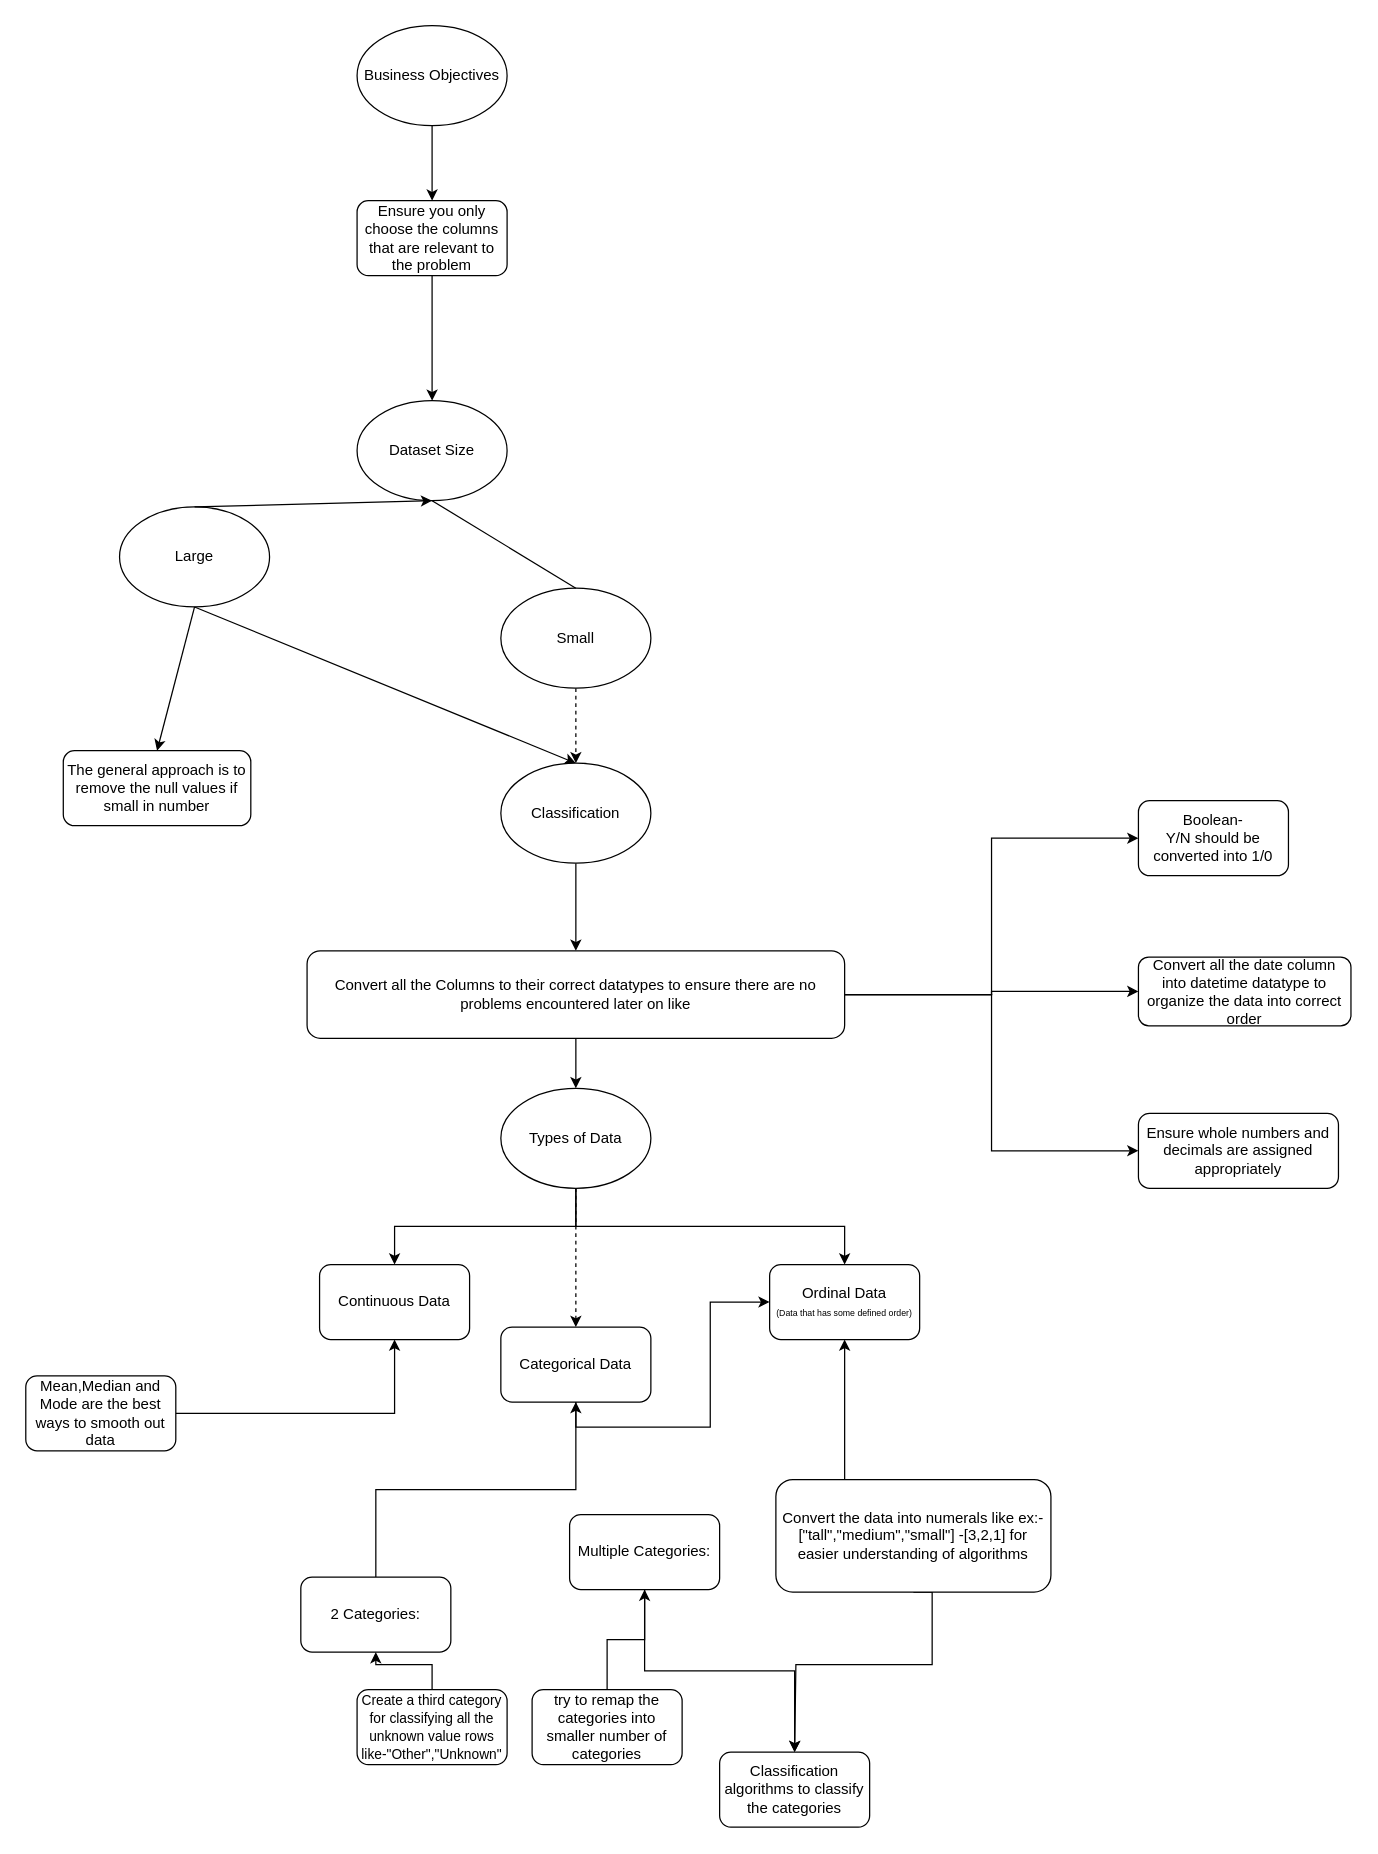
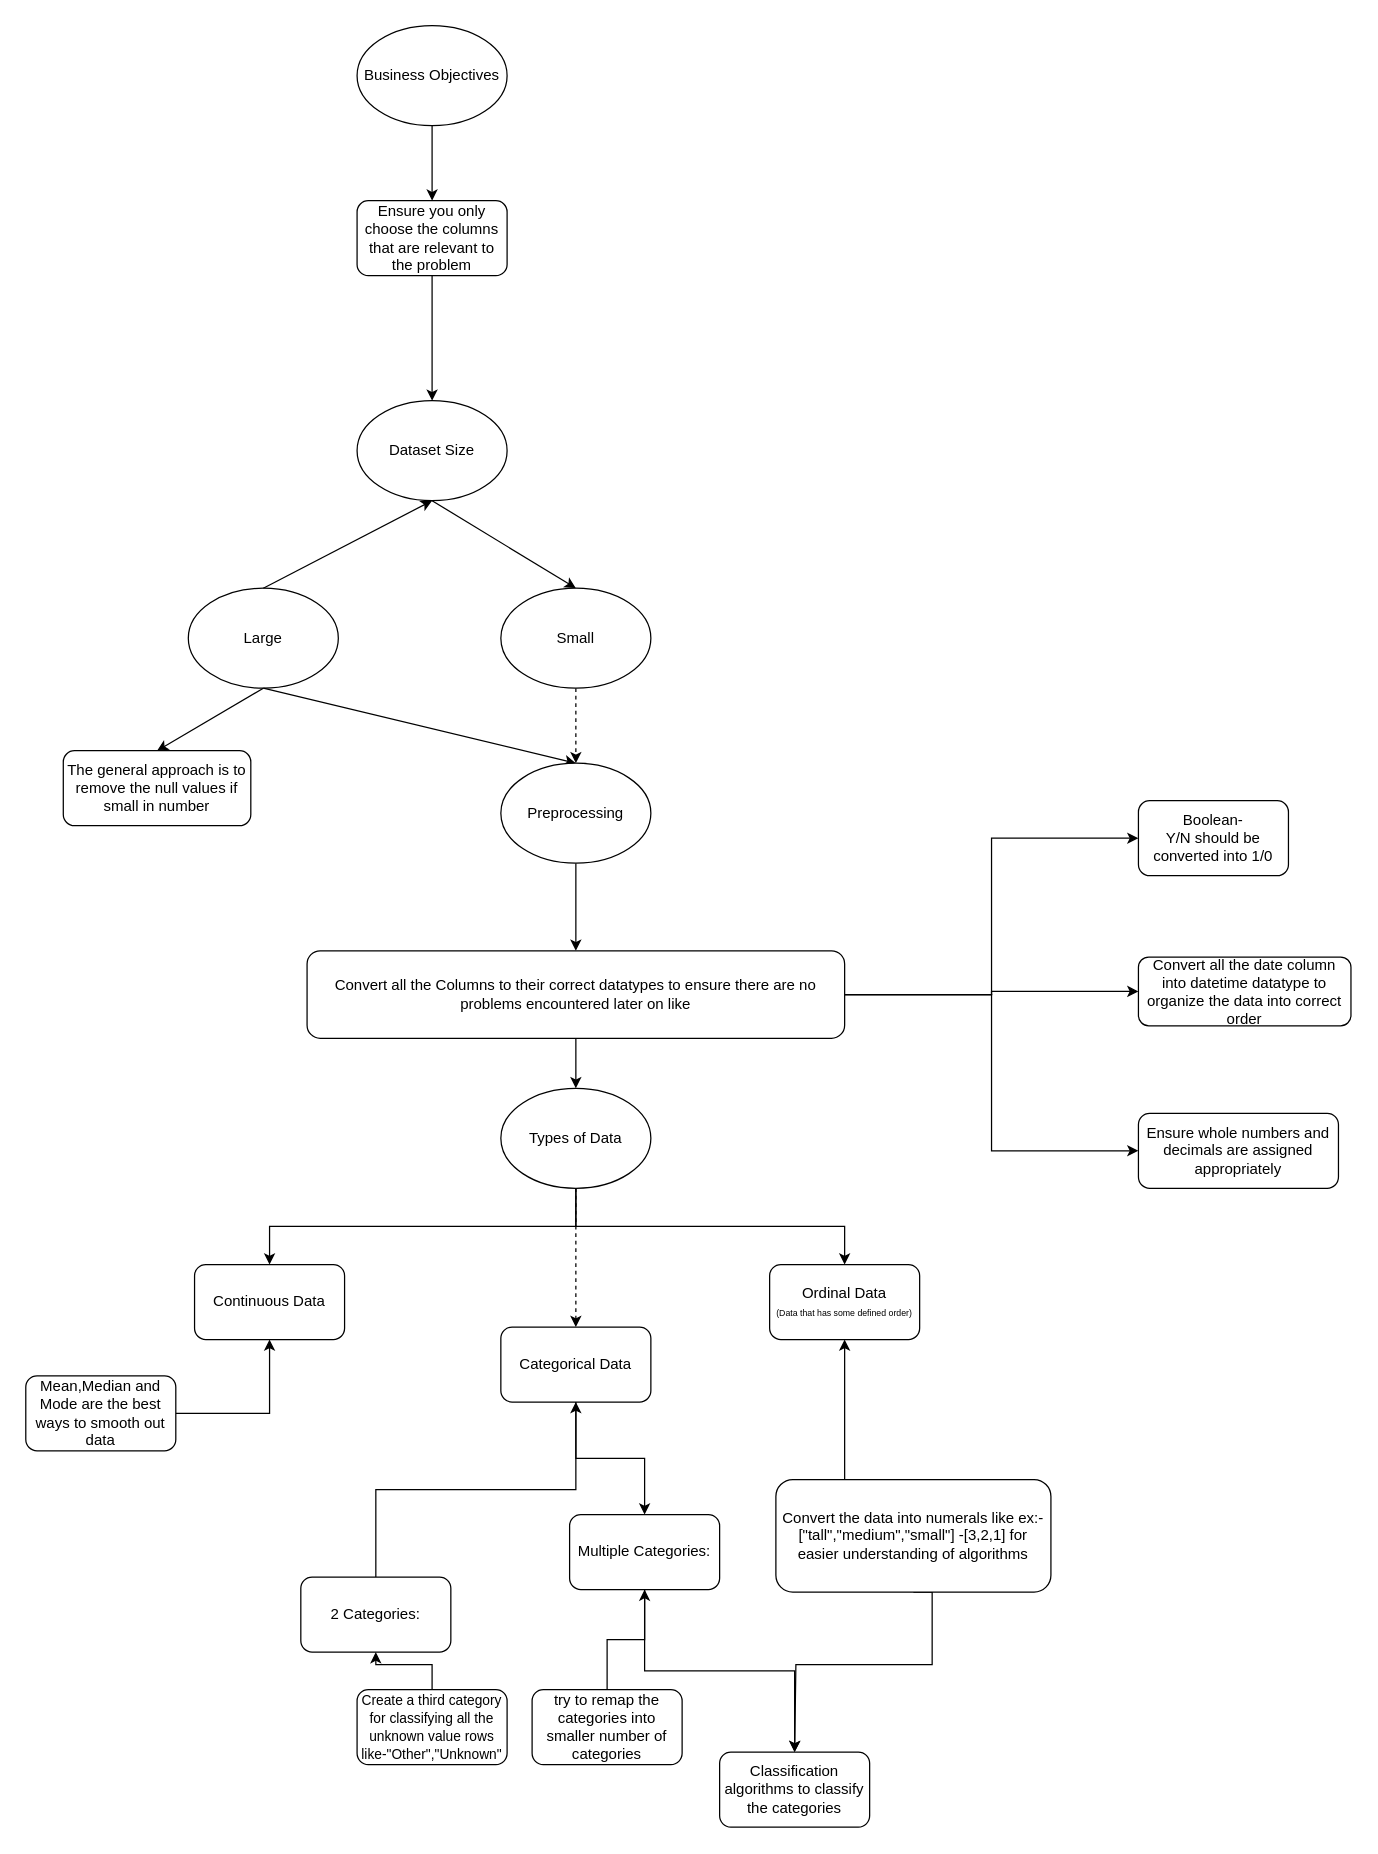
  <mxCell id="0" />
  <mxCell id="1" parent="0" />
  <mxCell id="2" style="edgeStyle=orthogonalEdgeStyle;rounded=0;orthogonalLoop=1;jettySize=auto;html=1;exitX=0.5;exitY=1;exitDx=0;exitDy=0;entryX=0.5;entryY=0;entryDx=0;entryDy=0;" edge="1" parent="1" source="5" target="8"><mxGeometry relative="1" as="geometry" /></mxCell>
  <mxCell id="3" style="edgeStyle=orthogonalEdgeStyle;rounded=0;orthogonalLoop=1;jettySize=auto;html=1;exitX=0.5;exitY=1;exitDx=0;exitDy=0;entryX=0.5;entryY=0;entryDx=0;entryDy=0;dashed=1;" edge="1" parent="1" source="5" target="7"><mxGeometry relative="1" as="geometry" /></mxCell>
  <mxCell id="4" style="edgeStyle=orthogonalEdgeStyle;rounded=0;orthogonalLoop=1;jettySize=auto;html=1;exitX=0.5;exitY=1;exitDx=0;exitDy=0;entryX=0.5;entryY=0;entryDx=0;entryDy=0;" edge="1" parent="1" source="5" target="6"><mxGeometry relative="1" as="geometry" /></mxCell>
  <mxCell id="5" value="Types of Data" style="ellipse;whiteSpace=wrap;html=1;" vertex="1" parent="1"><mxGeometry x="400" y="870" width="120" height="80" as="geometry" /></mxCell>
  <mxCell id="6" value="Ordinal Data&lt;br&gt;&lt;font style=&quot;font-size: 7px;&quot;&gt;(Data that has some defined order)&lt;/font&gt;" style="rounded=1;whiteSpace=wrap;html=1;" vertex="1" parent="1"><mxGeometry x="615" y="1011" width="120" height="60" as="geometry" /></mxCell>
  <mxCell id="7" value="Categorical Data" style="rounded=1;whiteSpace=wrap;html=1;" vertex="1" parent="1"><mxGeometry x="400" y="1061" width="120" height="60" as="geometry" /></mxCell>
- <mxCell id="8" value="Continuous Data" style="rounded=1;whiteSpace=wrap;html=1;" vertex="1" parent="1"><mxGeometry x="255" y="1011" width="120" height="60" as="geometry" /></mxCell>
+ <mxCell id="8" value="Continuous Data" style="rounded=1;whiteSpace=wrap;html=1;" vertex="1" parent="1"><mxGeometry x="155" y="1011" width="120" height="60" as="geometry" /></mxCell>
  <mxCell id="9" style="edgeStyle=orthogonalEdgeStyle;rounded=0;orthogonalLoop=1;jettySize=auto;html=1;exitX=0.5;exitY=0;exitDx=0;exitDy=0;entryX=0.5;entryY=1;entryDx=0;entryDy=0;" edge="1" parent="1" source="10" target="7"><mxGeometry relative="1" as="geometry" /></mxCell>
  <mxCell id="10" value="2 Categories:" style="rounded=1;whiteSpace=wrap;html=1;" vertex="1" parent="1"><mxGeometry x="240" y="1261" width="120" height="60" as="geometry" /></mxCell>
- <mxCell id="11" style="edgeStyle=orthogonalEdgeStyle;rounded=0;orthogonalLoop=1;jettySize=auto;html=1;exitX=0.5;exitY=1;exitDx=0;exitDy=0;" edge="1" parent="1" source="7" target="6"><mxGeometry relative="1" as="geometry"><mxPoint x="435" y="1121" as="sourcePoint" /></mxGeometry></mxCell>
+ <mxCell id="11" style="edgeStyle=orthogonalEdgeStyle;rounded=0;orthogonalLoop=1;jettySize=auto;html=1;exitX=0.5;exitY=1;exitDx=0;exitDy=0;entryX=0.5;entryY=0;entryDx=0;entryDy=0;" edge="1" parent="1" source="7" target="13"><mxGeometry relative="1" as="geometry"><mxPoint x="435" y="1121" as="sourcePoint" /></mxGeometry></mxCell>
  <mxCell id="12" style="edgeStyle=orthogonalEdgeStyle;rounded=0;orthogonalLoop=1;jettySize=auto;html=1;exitX=0.5;exitY=1;exitDx=0;exitDy=0;entryX=0.5;entryY=0;entryDx=0;entryDy=0;" edge="1" parent="1" source="13" target="32"><mxGeometry relative="1" as="geometry" /></mxCell>
  <mxCell id="13" value="Multiple Categories:" style="rounded=1;whiteSpace=wrap;html=1;" vertex="1" parent="1"><mxGeometry x="455" y="1211" width="120" height="60" as="geometry" /></mxCell>
  <mxCell id="14" value="Dataset Size" style="ellipse;whiteSpace=wrap;html=1;" vertex="1" parent="1"><mxGeometry x="285" y="320" width="120" height="80" as="geometry" /></mxCell>
- <mxCell id="15" value="Large" style="ellipse;whiteSpace=wrap;html=1;" vertex="1" parent="1"><mxGeometry x="95" y="405" width="120" height="80" as="geometry" /></mxCell>
+ <mxCell id="15" value="Large" style="ellipse;whiteSpace=wrap;html=1;" vertex="1" parent="1"><mxGeometry y="470" width="120" height="80" as="geometry" x="150" /></mxCell>
  <mxCell id="16" style="edgeStyle=orthogonalEdgeStyle;rounded=0;orthogonalLoop=1;jettySize=auto;html=1;exitX=0.5;exitY=1;exitDx=0;exitDy=0;entryX=0.5;entryY=0;entryDx=0;entryDy=0;dashed=1;" edge="1" parent="1" source="17" target="34"><mxGeometry relative="1" as="geometry" /></mxCell>
  <mxCell id="17" value="Small" style="ellipse;whiteSpace=wrap;html=1;" vertex="1" parent="1"><mxGeometry x="400" y="470" width="120" height="80" as="geometry" /></mxCell>
  <mxCell id="18" value="The general approach is to remove the null values if small in number" style="rounded=1;whiteSpace=wrap;html=1;" vertex="1" parent="1"><mxGeometry x="50" y="600" width="150" height="60" as="geometry" /></mxCell>
- <mxCell id="19" value="" style="endArrow=none;html=1;rounded=0;exitX=0.5;exitY=1;exitDx=0;exitDy=0;entryX=0.5;entryY=0;entryDx=0;entryDy=0;" edge="1" parent="1" source="14" target="17"><mxGeometry width="50" height="50" relative="1" as="geometry"><mxPoint x="460" y="590" as="sourcePoint" /><mxPoint x="510" y="540" as="targetPoint" /></mxGeometry></mxCell>
+ <mxCell id="19" value="" style="endArrow=classic;html=1;rounded=0;exitX=0.5;exitY=1;exitDx=0;exitDy=0;entryX=0.5;entryY=0;entryDx=0;entryDy=0;" edge="1" parent="1" source="14" target="17"><mxGeometry width="50" height="50" relative="1" as="geometry"><mxPoint x="460" y="590" as="sourcePoint" /><mxPoint x="510" y="540" as="targetPoint" /></mxGeometry></mxCell>
  <mxCell id="20" value="" style="endArrow=classic;html=1;rounded=0;exitX=0.5;exitY=1;exitDx=0;exitDy=0;entryX=0.5;entryY=0;entryDx=0;entryDy=0;" edge="1" parent="1" source="15" target="18"><mxGeometry width="50" height="50" relative="1" as="geometry"><mxPoint x="482" y="563" as="sourcePoint" /><mxPoint x="560" y="720" as="targetPoint" /></mxGeometry></mxCell>
  <mxCell id="21" value="" style="endArrow=classic;html=1;rounded=0;exitX=0.5;exitY=1;exitDx=0;exitDy=0;entryX=0.5;entryY=0;entryDx=0;entryDy=0;" edge="1" parent="1" source="15" target="34"><mxGeometry width="50" height="50" relative="1" as="geometry"><mxPoint x="220" y="560" as="sourcePoint" /><mxPoint x="135" y="610" as="targetPoint" /></mxGeometry></mxCell>
  <mxCell id="22" value="" style="endArrow=classic;html=1;rounded=0;entryX=0.5;entryY=1;entryDx=0;entryDy=0;exitX=0.5;exitY=0;exitDx=0;exitDy=0;" edge="1" parent="1" source="15" target="14"><mxGeometry width="50" height="50" relative="1" as="geometry"><mxPoint x="460" y="590" as="sourcePoint" /><mxPoint x="510" y="540" as="targetPoint" /></mxGeometry></mxCell>
  <mxCell id="23" style="edgeStyle=orthogonalEdgeStyle;rounded=0;orthogonalLoop=1;jettySize=auto;html=1;exitX=0.5;exitY=0;exitDx=0;exitDy=0;entryX=0.5;entryY=1;entryDx=0;entryDy=0;" edge="1" parent="1" source="24" target="13"><mxGeometry relative="1" as="geometry" /></mxCell>
  <mxCell id="24" value="try to remap the categories into smaller number of categories" style="rounded=1;whiteSpace=wrap;html=1;" vertex="1" parent="1"><mxGeometry x="425" y="1351" width="120" height="60" as="geometry" /></mxCell>
  <mxCell id="25" style="edgeStyle=orthogonalEdgeStyle;rounded=0;orthogonalLoop=1;jettySize=auto;html=1;exitX=0.5;exitY=0;exitDx=0;exitDy=0;entryX=0.5;entryY=1;entryDx=0;entryDy=0;" edge="1" parent="1" source="26" target="10"><mxGeometry relative="1" as="geometry" /></mxCell>
  <mxCell id="26" value="&lt;font style=&quot;font-size: 11px;&quot;&gt;Create a third category for classifying all the unknown value rows like-&quot;Other&quot;,&quot;Unknown&quot;&lt;/font&gt;" style="rounded=1;whiteSpace=wrap;html=1;" vertex="1" parent="1"><mxGeometry x="285" y="1351" width="120" height="60" as="geometry" /></mxCell>
  <mxCell id="27" style="edgeStyle=orthogonalEdgeStyle;rounded=0;orthogonalLoop=1;jettySize=auto;html=1;exitX=1;exitY=0.5;exitDx=0;exitDy=0;entryX=0.5;entryY=1;entryDx=0;entryDy=0;" edge="1" parent="1" source="28" target="8"><mxGeometry relative="1" as="geometry"><mxPoint x="145" y="1131" as="sourcePoint" /></mxGeometry></mxCell>
  <mxCell id="28" value="Mean,Median and Mode are the best ways to smooth out data" style="rounded=1;whiteSpace=wrap;html=1;" vertex="1" parent="1"><mxGeometry x="20" y="1100" width="120" height="60" as="geometry" /></mxCell>
  <mxCell id="29" style="edgeStyle=orthogonalEdgeStyle;rounded=0;orthogonalLoop=1;jettySize=auto;html=1;exitX=0.5;exitY=0;exitDx=0;exitDy=0;entryX=0.5;entryY=1;entryDx=0;entryDy=0;" edge="1" parent="1" target="6"><mxGeometry relative="1" as="geometry"><mxPoint x="745" y="1211" as="sourcePoint" /></mxGeometry></mxCell>
  <mxCell id="30" style="edgeStyle=orthogonalEdgeStyle;rounded=0;orthogonalLoop=1;jettySize=auto;html=1;exitX=0.5;exitY=1;exitDx=0;exitDy=0;" edge="1" parent="1" source="31"><mxGeometry relative="1" as="geometry"><mxPoint x="635" y="1401" as="targetPoint" /><mxPoint x="745" y="1301" as="sourcePoint" /><Array as="points"><mxPoint x="745" y="1273" /><mxPoint x="745" y="1331" /><mxPoint x="636" y="1331" /><mxPoint x="636" y="1401" /></Array></mxGeometry></mxCell>
  <mxCell id="31" value="Convert the data into numerals like ex:-&lt;br&gt;[&quot;tall&quot;,&quot;medium&quot;,&quot;small&quot;] -[3,2,1] for easier understanding of algorithms" style="rounded=1;whiteSpace=wrap;html=1;" vertex="1" parent="1"><mxGeometry x="620" y="1183" width="220" height="90" as="geometry" /></mxCell>
  <mxCell id="32" value="Classification algorithms to classify the categories" style="rounded=1;whiteSpace=wrap;html=1;" vertex="1" parent="1"><mxGeometry x="575" y="1401" width="120" height="60" as="geometry" /></mxCell>
  <mxCell id="33" style="edgeStyle=orthogonalEdgeStyle;rounded=0;orthogonalLoop=1;jettySize=auto;html=1;exitX=0.5;exitY=1;exitDx=0;exitDy=0;entryX=0.5;entryY=0;entryDx=0;entryDy=0;" edge="1" parent="1" source="34" target="39"><mxGeometry relative="1" as="geometry" /></mxCell>
- <mxCell id="34" value="Classification" style="ellipse;whiteSpace=wrap;html=1;" vertex="1" parent="1"><mxGeometry x="400" y="610" width="120" height="80" as="geometry" /></mxCell>
+ <mxCell id="34" value="Preprocessing" style="ellipse;whiteSpace=wrap;html=1;" vertex="1" parent="1"><mxGeometry x="400" y="610" width="120" height="80" as="geometry" /></mxCell>
  <mxCell id="35" style="edgeStyle=orthogonalEdgeStyle;rounded=0;orthogonalLoop=1;jettySize=auto;html=1;exitX=0.5;exitY=1;exitDx=0;exitDy=0;entryX=0.5;entryY=0;entryDx=0;entryDy=0;" edge="1" parent="1" source="39" target="5"><mxGeometry relative="1" as="geometry" /></mxCell>
  <mxCell id="36" style="edgeStyle=orthogonalEdgeStyle;rounded=0;orthogonalLoop=1;jettySize=auto;html=1;exitX=1;exitY=0.5;exitDx=0;exitDy=0;" edge="1" parent="1" source="39" target="40"><mxGeometry relative="1" as="geometry"><mxPoint x="790" y="795.118" as="targetPoint" /></mxGeometry></mxCell>
  <mxCell id="37" style="edgeStyle=orthogonalEdgeStyle;rounded=0;orthogonalLoop=1;jettySize=auto;html=1;exitX=1;exitY=0.5;exitDx=0;exitDy=0;entryX=0;entryY=0.5;entryDx=0;entryDy=0;" edge="1" parent="1" source="39" target="42"><mxGeometry relative="1" as="geometry" /></mxCell>
  <mxCell id="38" style="edgeStyle=orthogonalEdgeStyle;rounded=0;orthogonalLoop=1;jettySize=auto;html=1;exitX=1;exitY=0.5;exitDx=0;exitDy=0;entryX=0;entryY=0.5;entryDx=0;entryDy=0;" edge="1" parent="1" source="39" target="41"><mxGeometry relative="1" as="geometry" /></mxCell>
  <mxCell id="39" value="Convert all the Columns to their correct datatypes to ensure there are no problems encountered later on like" style="rounded=1;whiteSpace=wrap;html=1;" vertex="1" parent="1"><mxGeometry x="245" y="760" width="430" height="70" as="geometry" /></mxCell>
  <mxCell id="40" value="Convert all the date column into datetime datatype to organize the data into correct order" style="rounded=1;whiteSpace=wrap;html=1;" vertex="1" parent="1"><mxGeometry x="910" y="765" width="170" height="55" as="geometry" /></mxCell>
  <mxCell id="41" value="Ensure whole numbers and decimals are assigned appropriately" style="rounded=1;whiteSpace=wrap;html=1;" vertex="1" parent="1"><mxGeometry x="910" y="890" width="160" height="60" as="geometry" /></mxCell>
  <mxCell id="42" value="Boolean-&lt;br&gt;Y/N should be converted into 1/0" style="rounded=1;whiteSpace=wrap;html=1;" vertex="1" parent="1"><mxGeometry x="910" y="640" width="120" height="60" as="geometry" /></mxCell>
  <mxCell id="43" style="edgeStyle=orthogonalEdgeStyle;rounded=0;orthogonalLoop=1;jettySize=auto;html=1;exitX=0.5;exitY=1;exitDx=0;exitDy=0;entryX=0.5;entryY=0;entryDx=0;entryDy=0;" edge="1" parent="1" source="44" target="46"><mxGeometry relative="1" as="geometry" /></mxCell>
  <mxCell id="44" value="Business Objectives" style="ellipse;whiteSpace=wrap;html=1;" vertex="1" parent="1"><mxGeometry x="285" y="20" width="120" height="80" as="geometry" /></mxCell>
  <mxCell id="45" style="edgeStyle=orthogonalEdgeStyle;rounded=0;orthogonalLoop=1;jettySize=auto;html=1;exitX=0.5;exitY=1;exitDx=0;exitDy=0;entryX=0.5;entryY=0;entryDx=0;entryDy=0;" edge="1" parent="1" source="46" target="14"><mxGeometry relative="1" as="geometry" /></mxCell>
  <mxCell id="46" value="Ensure you only choose the columns that are relevant to the problem" style="rounded=1;whiteSpace=wrap;html=1;" vertex="1" parent="1"><mxGeometry x="285" y="160" width="120" height="60" as="geometry" /></mxCell>
